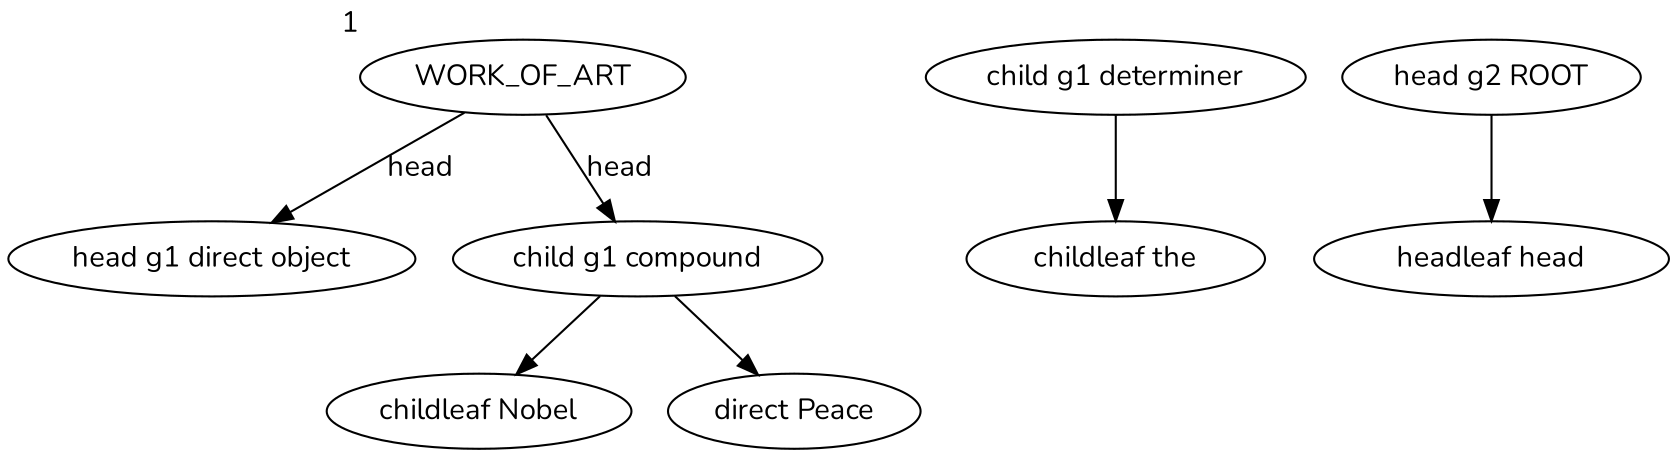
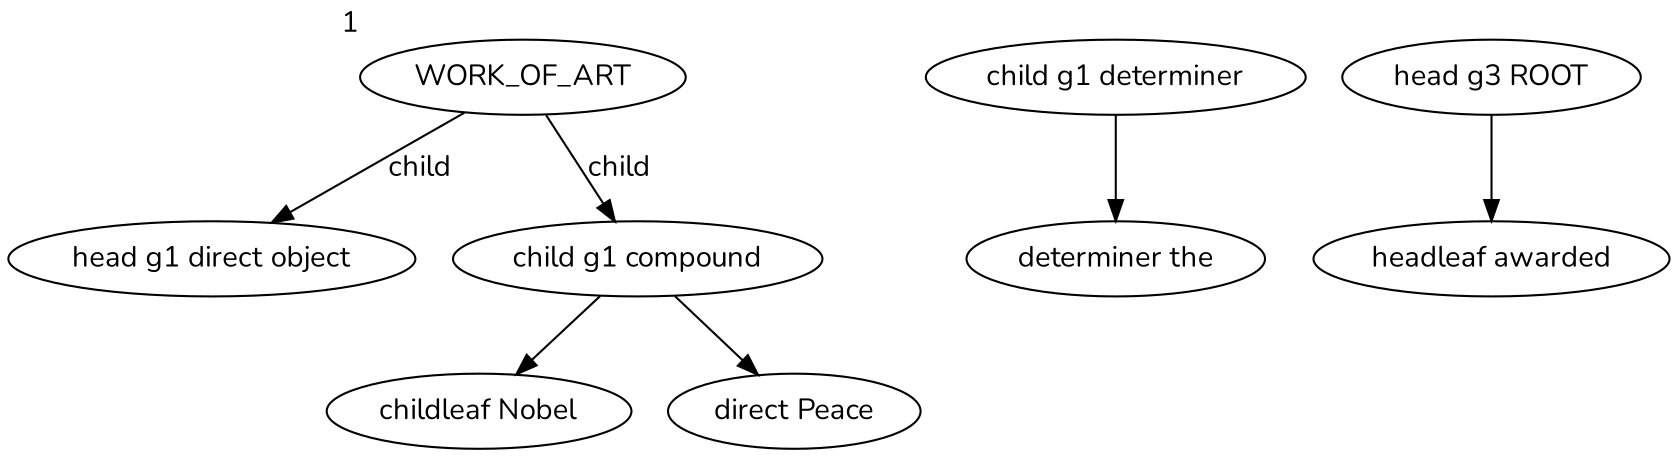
  strict digraph {
    fontname=Nunito
    node [fontname=Nunito weight=1]
    edge [fontname=Nunito]
    WORK_OF_ART [xlabel=1]
    "head g1 direct object"
    "child g1 compound" [weight=2]
    "child g1 determiner"
-   "childleaf the"
+   "childleaf the" [label="determiner the"]
    "childleaf Nobel"
    n7 [label="direct Peace"]
-   "headleaf awarded" [weight=2 label="headleaf head"]
-   "head g2 ROOT"
-   WORK_OF_ART -> "head g1 direct object" [label=head]
-   WORK_OF_ART -> "child g1 compound" [label=head]
+   "headleaf awarded" [weight=2]
+   "head g2 ROOT" [label="head g3 ROOT"]
+   WORK_OF_ART -> "head g1 direct object" [label=child]
+   WORK_OF_ART -> "child g1 compound" [label=child]
    "child g1 compound" -> "childleaf Nobel"
    "child g1 compound" -> n7
    "child g1 determiner" -> "childleaf the"
    "head g2 ROOT" -> "headleaf awarded"
  }
